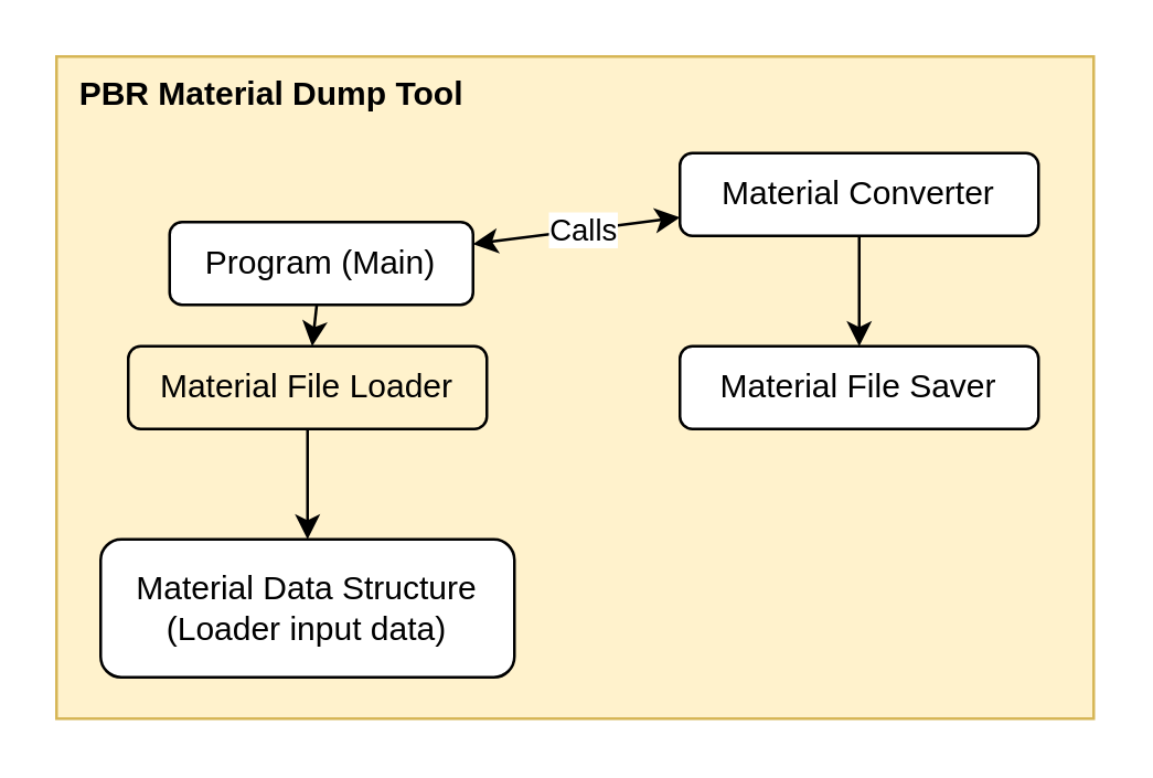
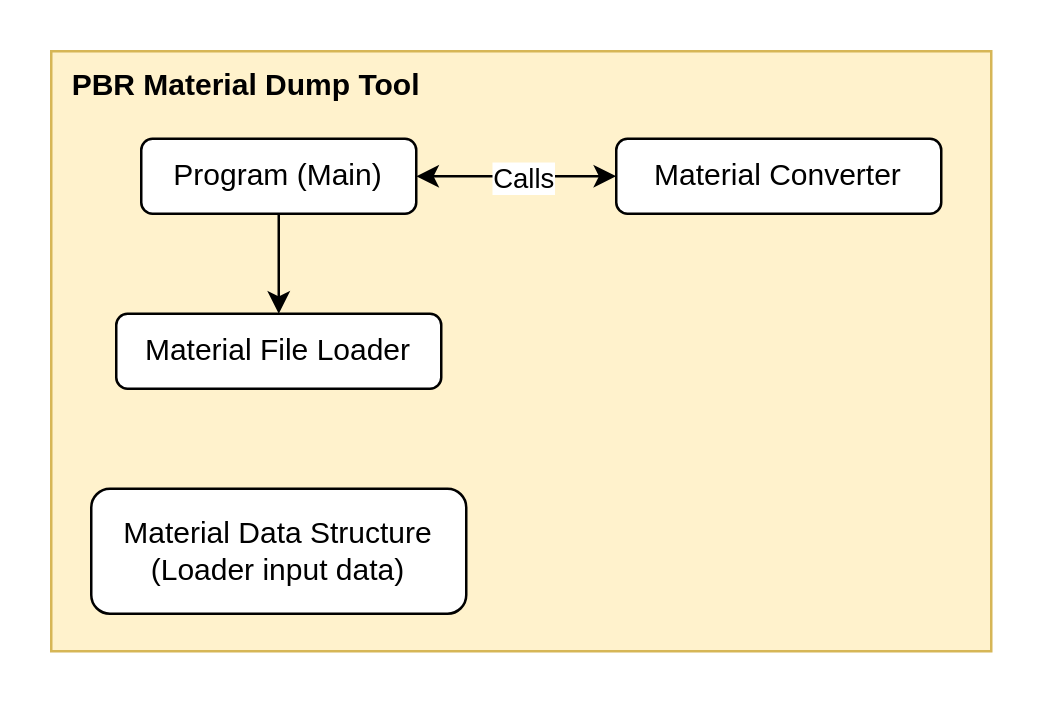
  <mxCell id="0" />
  <mxCell id="1" parent="0" />
  <mxCell id="2" value="&lt;b&gt;&amp;nbsp; PBR Material Dump Tool&lt;/b&gt;" style="rounded=0;whiteSpace=wrap;html=1;fillColor=#fff2cc;strokeColor=#d6b656;verticalAlign=top;align=left;" vertex="1" parent="1"><mxGeometry x="20" y="20" width="376" height="240" as="geometry" /></mxCell>
- <mxCell id="3" style="edgeStyle=none;html=1;" edge="1" parent="1" source="4" target="9"><mxGeometry relative="1" as="geometry" /></mxCell>
  <mxCell id="4" value="Material Converter" style="rounded=1;whiteSpace=wrap;html=1;" vertex="1" parent="1"><mxGeometry x="246" y="55" width="130" height="30" as="geometry" /></mxCell>
  <mxCell id="5" style="edgeStyle=none;html=1;startArrow=classic;startFill=1;" edge="1" parent="1" source="8" target="4"><mxGeometry relative="1" as="geometry" /></mxCell>
  <mxCell id="6" value="Calls" style="edgeLabel;html=1;align=center;verticalAlign=middle;resizable=0;points=[];" vertex="1" connectable="0" parent="5"><mxGeometry x="0.031" y="-2" relative="1" as="geometry"><mxPoint x="1" y="-2" as="offset" /></mxGeometry></mxCell>
  <mxCell id="7" style="edgeStyle=none;html=1;" edge="1" parent="1" source="8" target="11"><mxGeometry relative="1" as="geometry" /></mxCell>
- <mxCell id="8" value="Program (Main)" style="rounded=1;whiteSpace=wrap;html=1;" vertex="1" parent="1"><mxGeometry x="61" y="80" width="110" height="30" as="geometry" /></mxCell>
- <mxCell id="9" value="Material File Saver" style="rounded=1;whiteSpace=wrap;html=1;" vertex="1" parent="1"><mxGeometry x="246" y="125" width="130" height="30" as="geometry" /></mxCell>
- <mxCell id="10" style="edgeStyle=none;html=1;" edge="1" parent="1" source="11" target="12"><mxGeometry relative="1" as="geometry" /></mxCell>
- <mxCell id="11" value="Material File Loader" style="rounded=1;whiteSpace=wrap;html=1;fillColor=#fff2cc;" vertex="1" parent="1"><mxGeometry x="46" y="125" width="130" height="30" as="geometry" /></mxCell>
+ <mxCell id="8" value="Program (Main)" style="rounded=1;whiteSpace=wrap;html=1;" vertex="1" parent="1"><mxGeometry x="56" y="55" width="110" height="30" as="geometry" /></mxCell>
+ <mxCell id="11" value="Material File Loader" style="rounded=1;whiteSpace=wrap;html=1;" vertex="1" parent="1"><mxGeometry x="46" y="125" width="130" height="30" as="geometry" /></mxCell>
  <mxCell id="12" value="Material Data Structure&lt;div&gt;(Loader input data)&lt;/div&gt;" style="rounded=1;whiteSpace=wrap;html=1;" vertex="1" parent="1"><mxGeometry x="36" y="195" width="150" height="50" as="geometry" /></mxCell>
